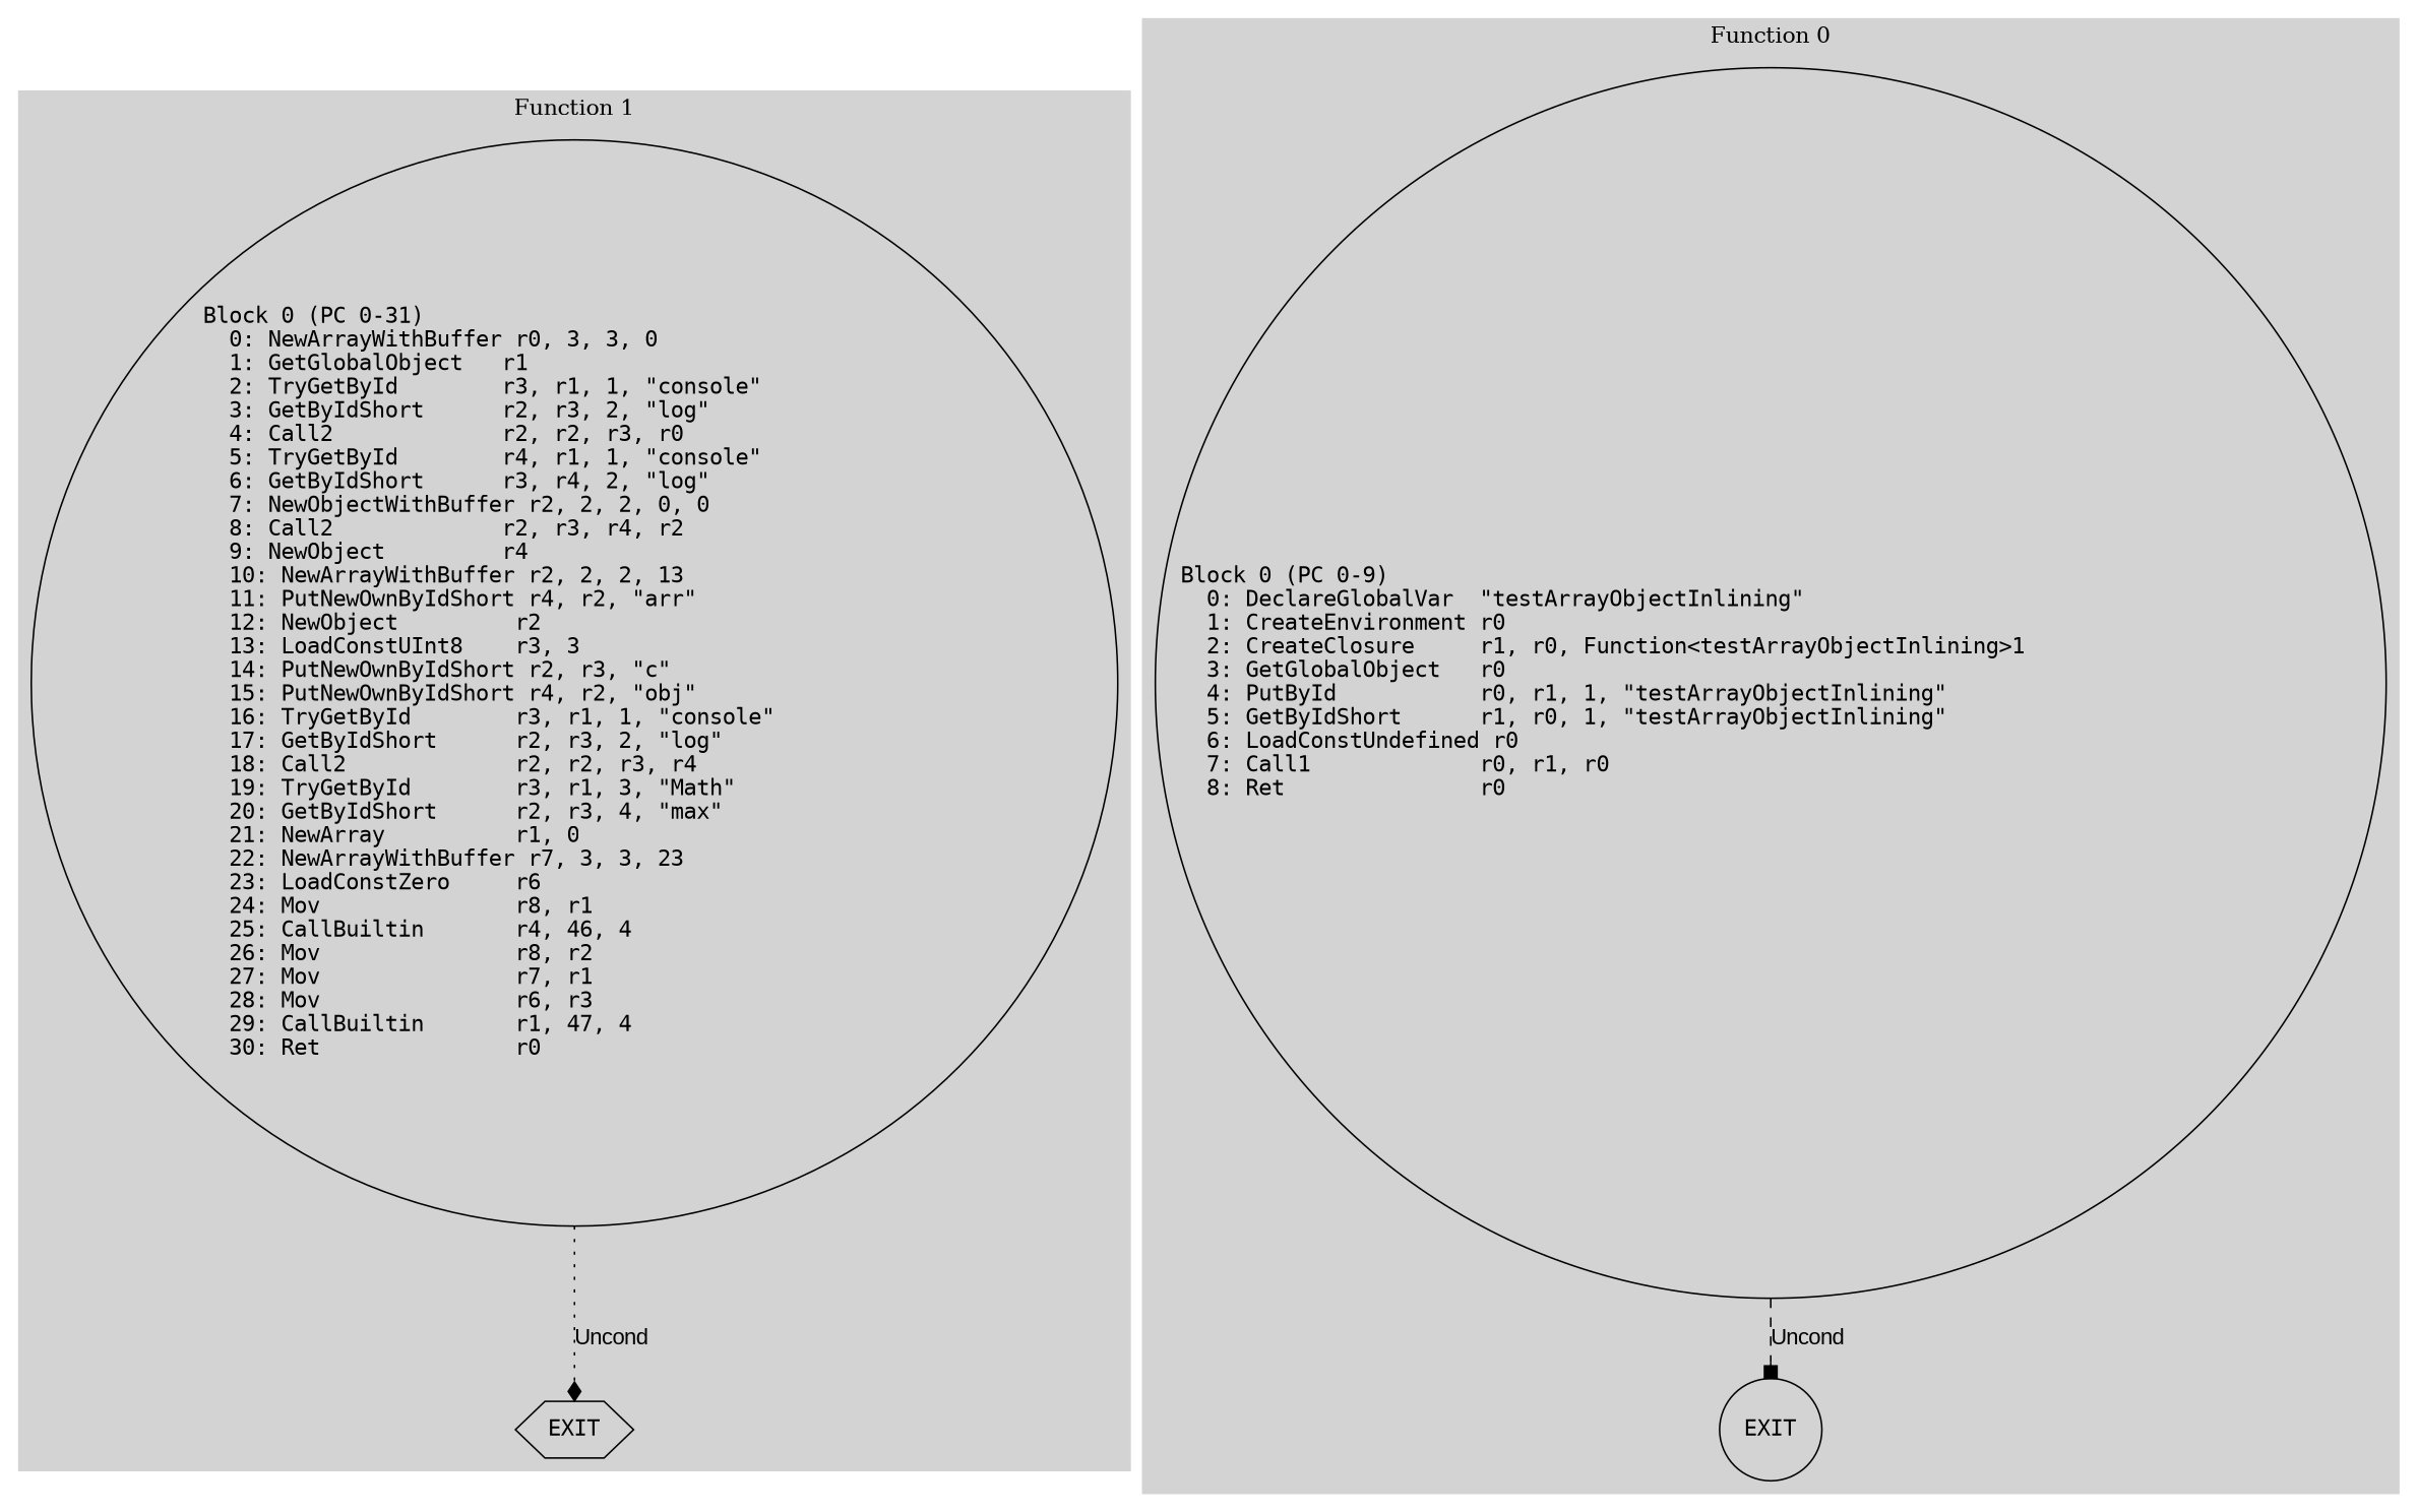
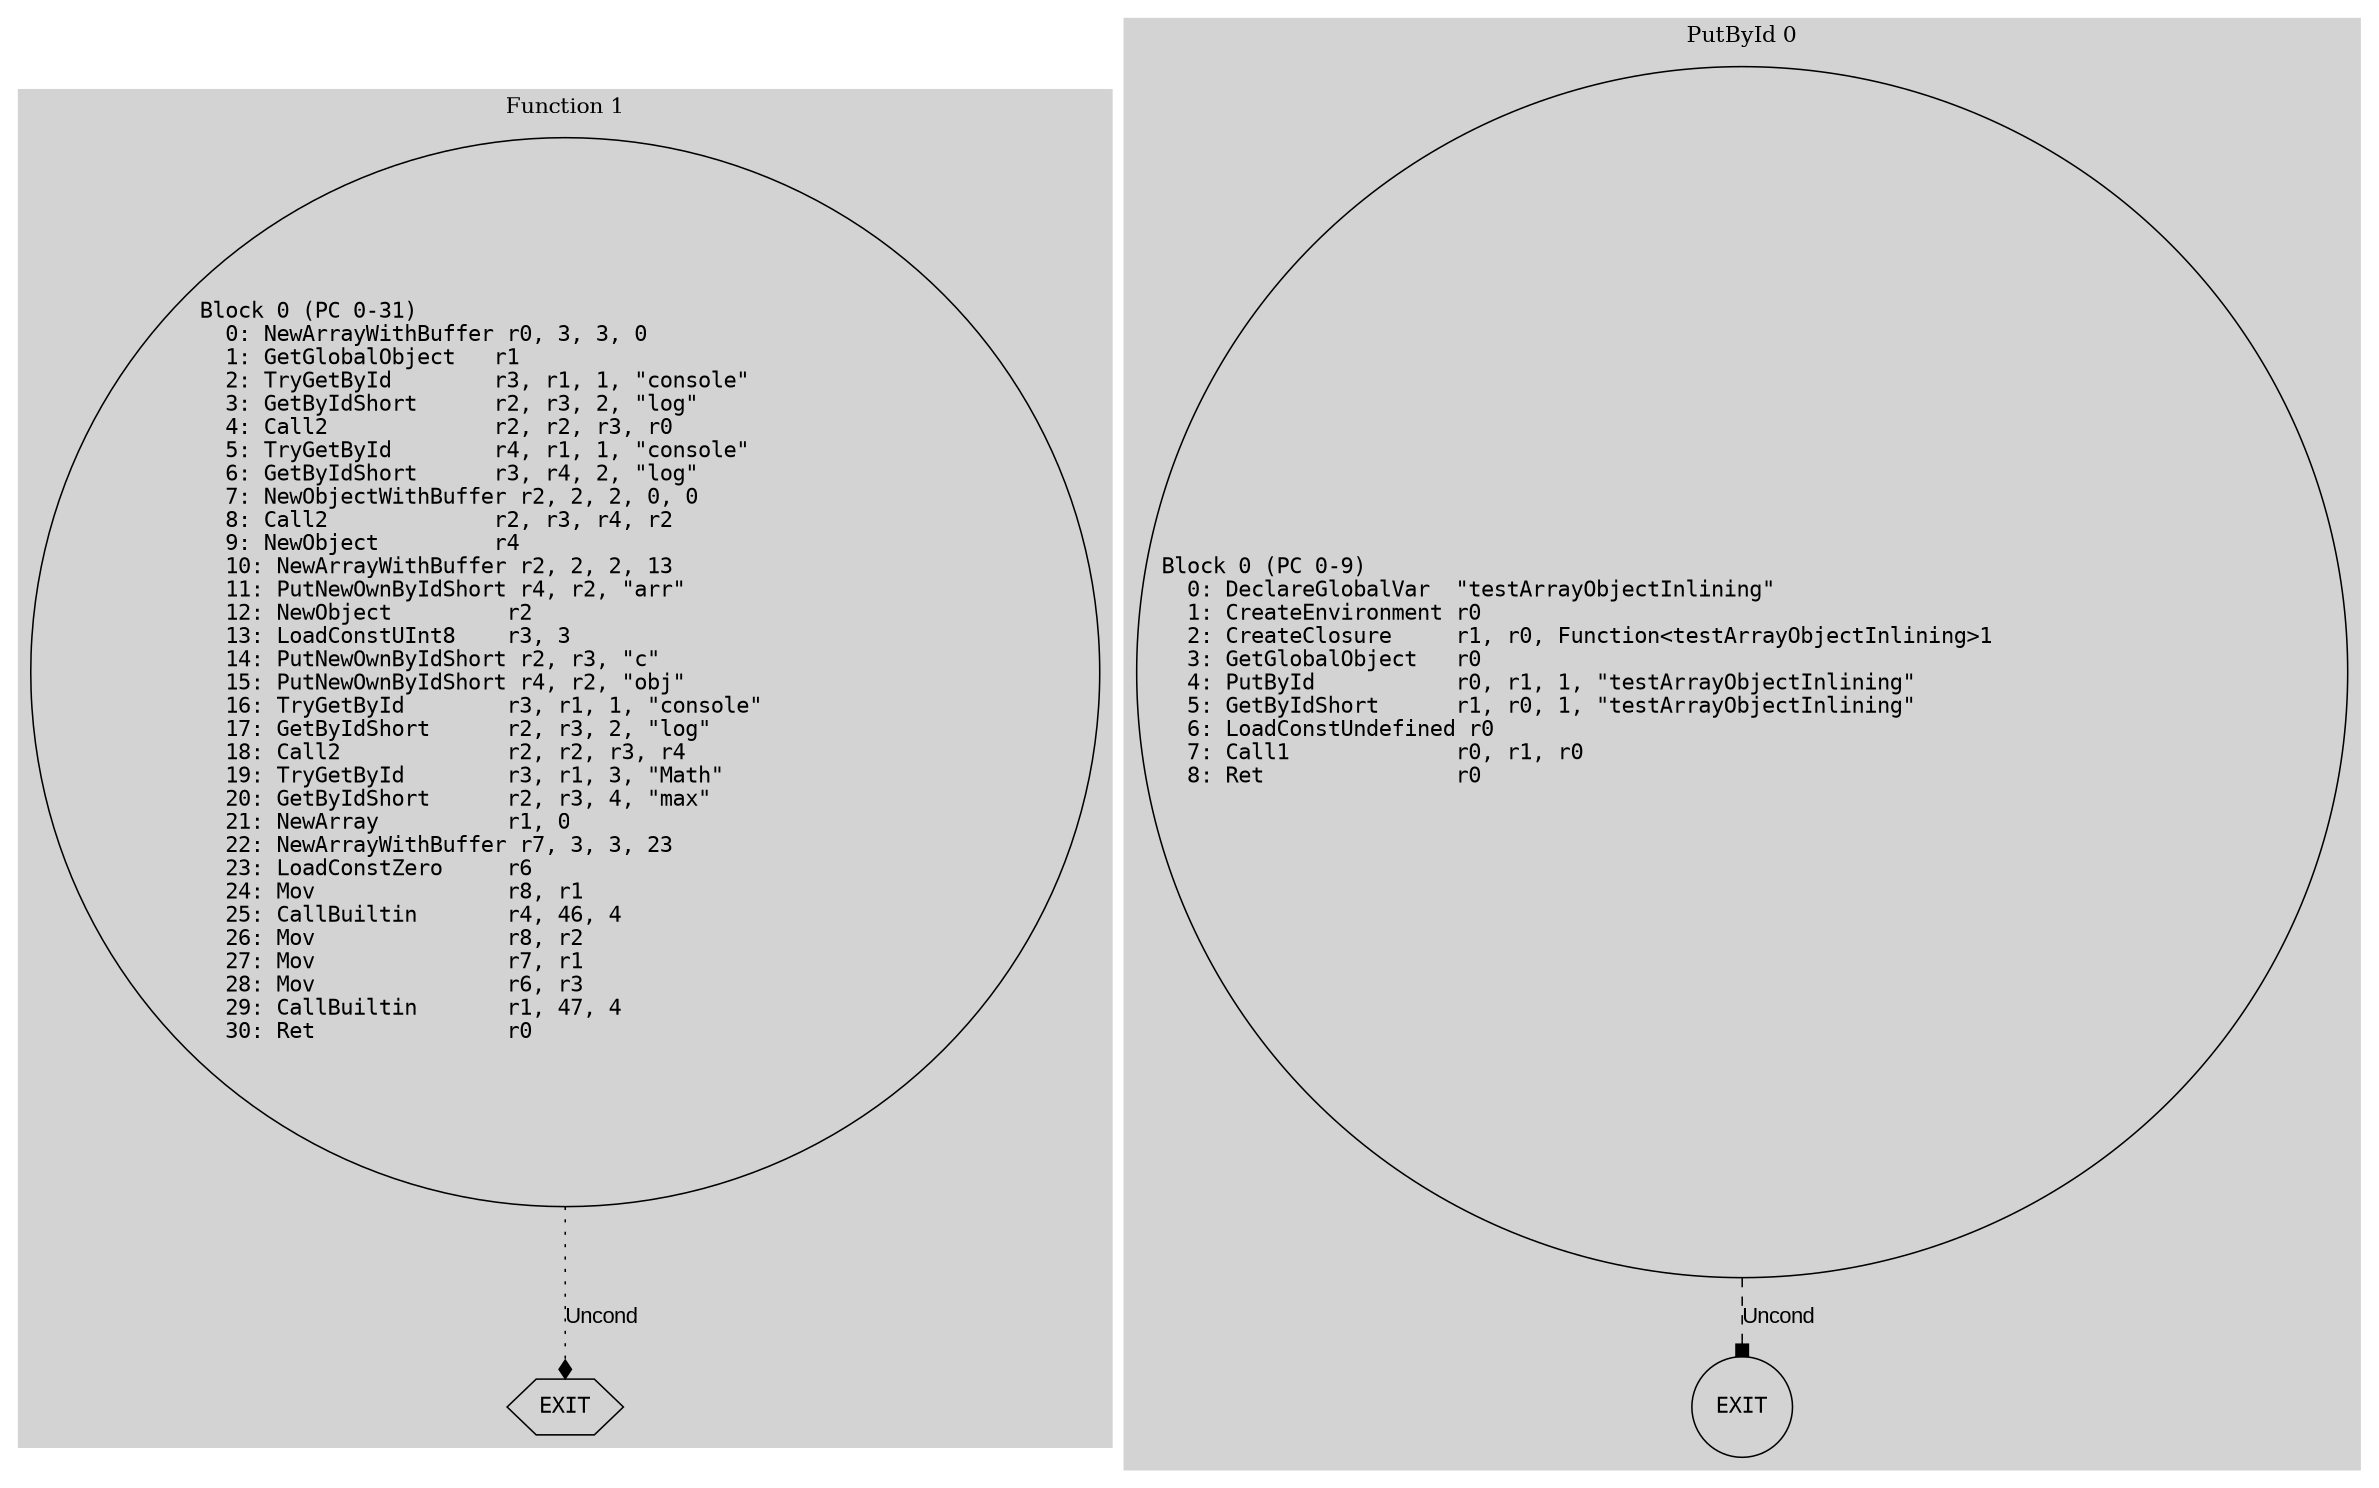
  digraph {
    rankdir=TB
    node [fontname=monospace shape=circle]
    edge [fontname=Arial]
    n1 [label="Block 0 (PC 0-31)\l  0: NewArrayWithBuffer r0, 3, 3, 0\l  1: GetGlobalObject   r1\l  2: TryGetById        r3, r1, 1, \"console\"\l  3: GetByIdShort      r2, r3, 2, \"log\"\l  4: Call2             r2, r2, r3, r0\l  5: TryGetById        r4, r1, 1, \"console\"\l  6: GetByIdShort      r3, r4, 2, \"log\"\l  7: NewObjectWithBuffer r2, 2, 2, 0, 0\l  8: Call2             r2, r3, r4, r2\l  9: NewObject         r4\l  10: NewArrayWithBuffer r2, 2, 2, 13\l  11: PutNewOwnByIdShort r4, r2, \"arr\"\l  12: NewObject         r2\l  13: LoadConstUInt8    r3, 3\l  14: PutNewOwnByIdShort r2, r3, \"c\"\l  15: PutNewOwnByIdShort r4, r2, \"obj\"\l  16: TryGetById        r3, r1, 1, \"console\"\l  17: GetByIdShort      r2, r3, 2, \"log\"\l  18: Call2             r2, r2, r3, r4\l  19: TryGetById        r3, r1, 3, \"Math\"\l  20: GetByIdShort      r2, r3, 4, \"max\"\l  21: NewArray          r1, 0\l  22: NewArrayWithBuffer r7, 3, 3, 23\l  23: LoadConstZero     r6\l  24: Mov               r8, r1\l  25: CallBuiltin       r4, 46, 4\l  26: Mov               r8, r2\l  27: Mov               r7, r1\l  28: Mov               r6, r3\l  29: CallBuiltin       r1, 47, 4\l  30: Ret               r0\l"]
    n2 [label=EXIT shape=hexagon]
    n3 [label="Block 0 (PC 0-9)\l  0: DeclareGlobalVar  \"testArrayObjectInlining\"\l  1: CreateEnvironment r0\l  2: CreateClosure     r1, r0, Function<testArrayObjectInlining>1\l  3: GetGlobalObject   r0\l  4: PutById           r0, r1, 1, \"testArrayObjectInlining\"\l  5: GetByIdShort      r1, r0, 1, \"testArrayObjectInlining\"\l  6: LoadConstUndefined r0\l  7: Call1             r0, r1, r0\l  8: Ret               r0\l"]
    n4 [label=EXIT]
    subgraph cluster_1 {
      color=lightgrey
      label="Function 1"
      style=filled
      n1
      n2
    }
    subgraph cluster_2 {
      color=lightgrey
-     label="Function 0"
+     label="PutById 0"
      style=filled
      n3
      n4
    }
    n1 -> n2 [label=Uncond style=dotted arrowhead=diamond]
    n3 -> n4 [label=Uncond style=dashed arrowhead=box]
  }
